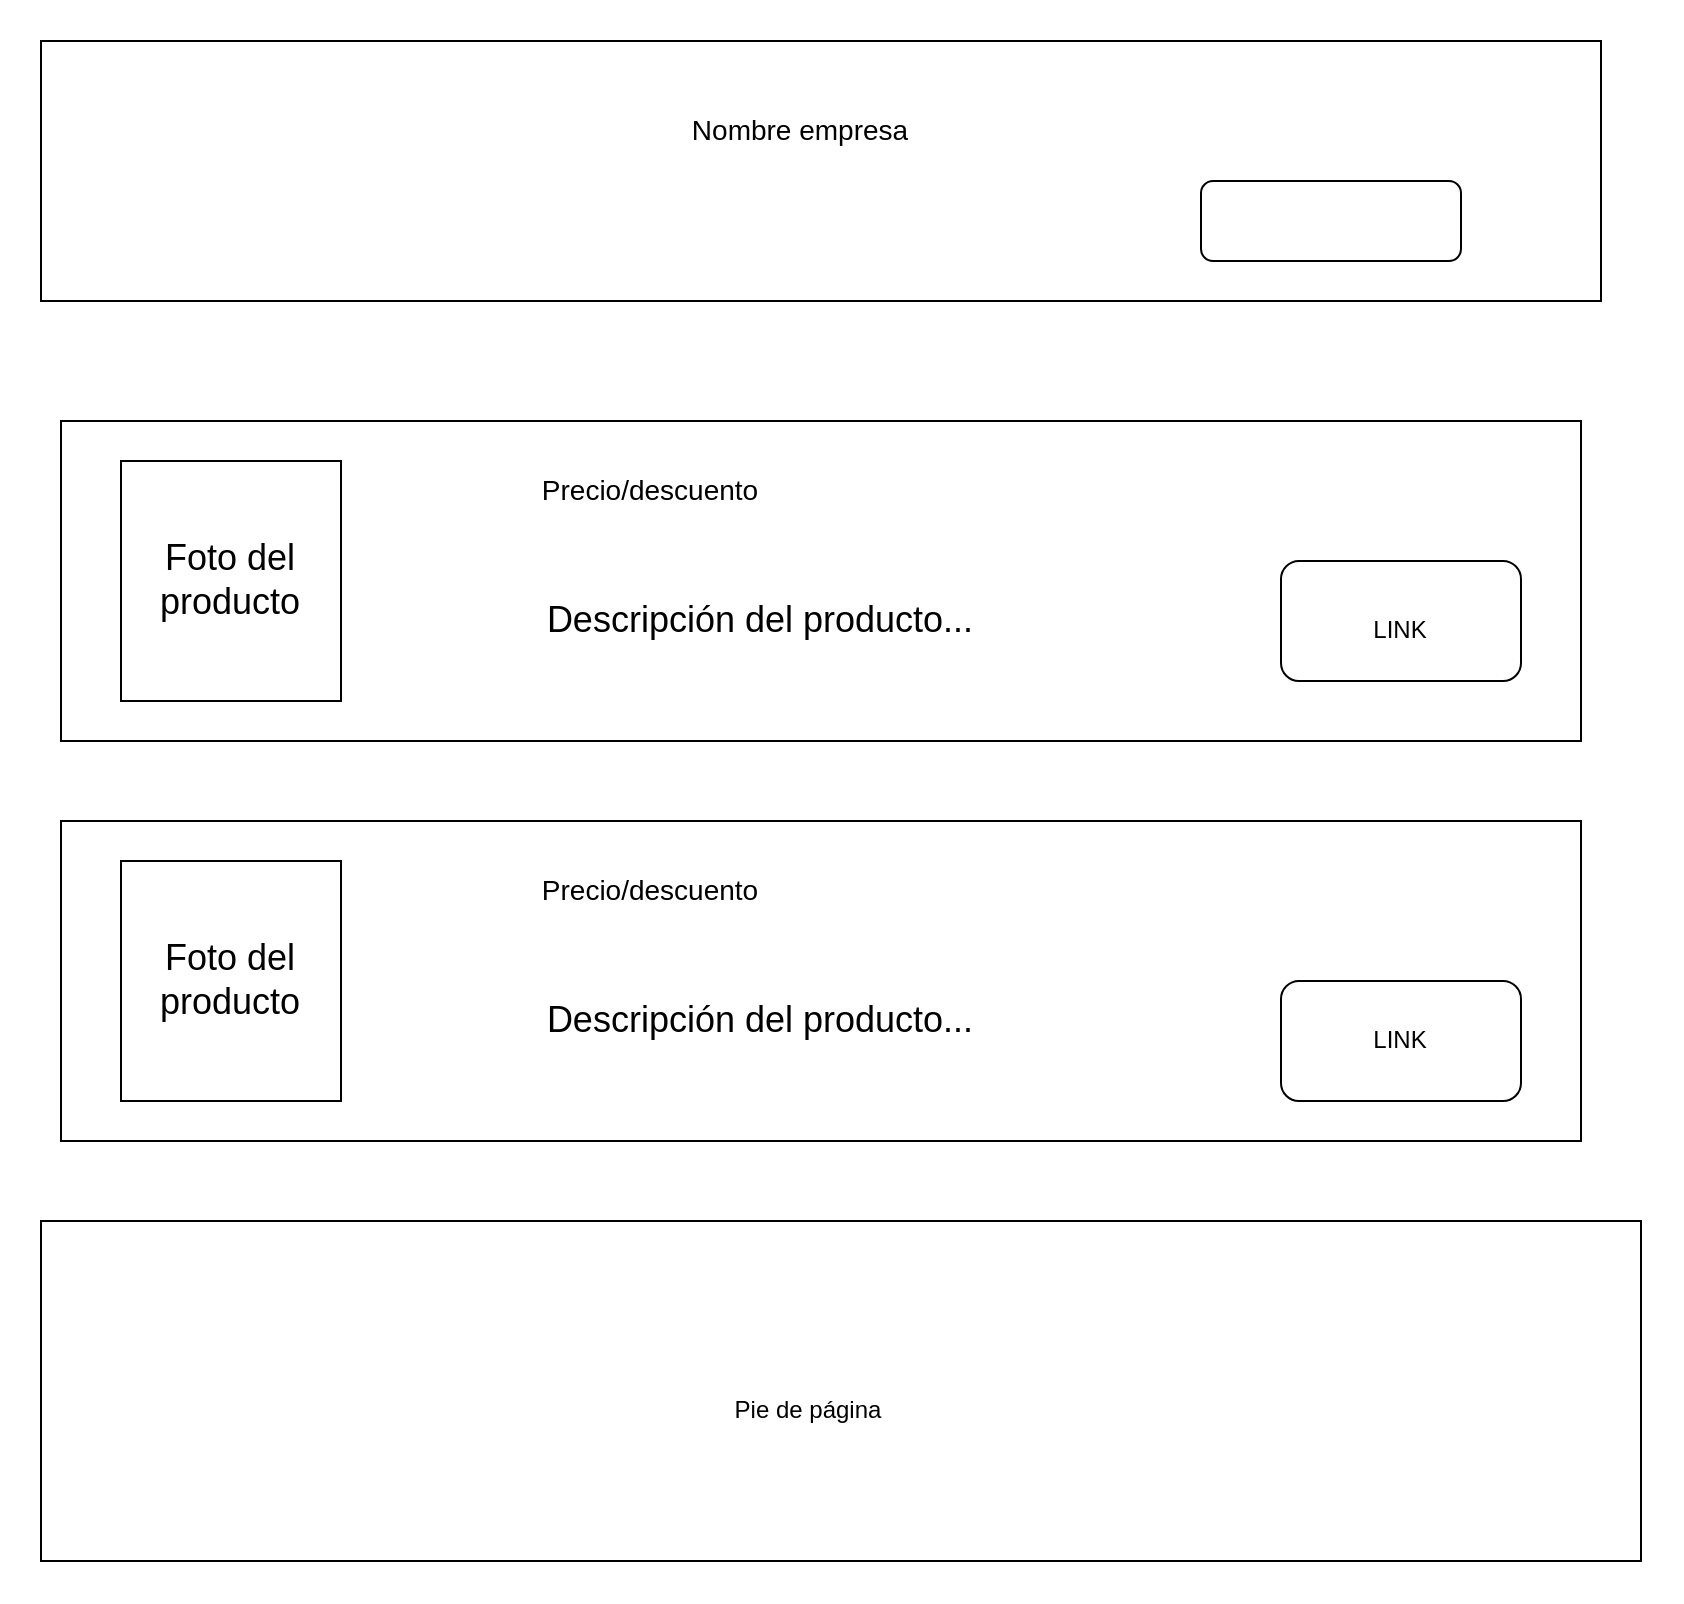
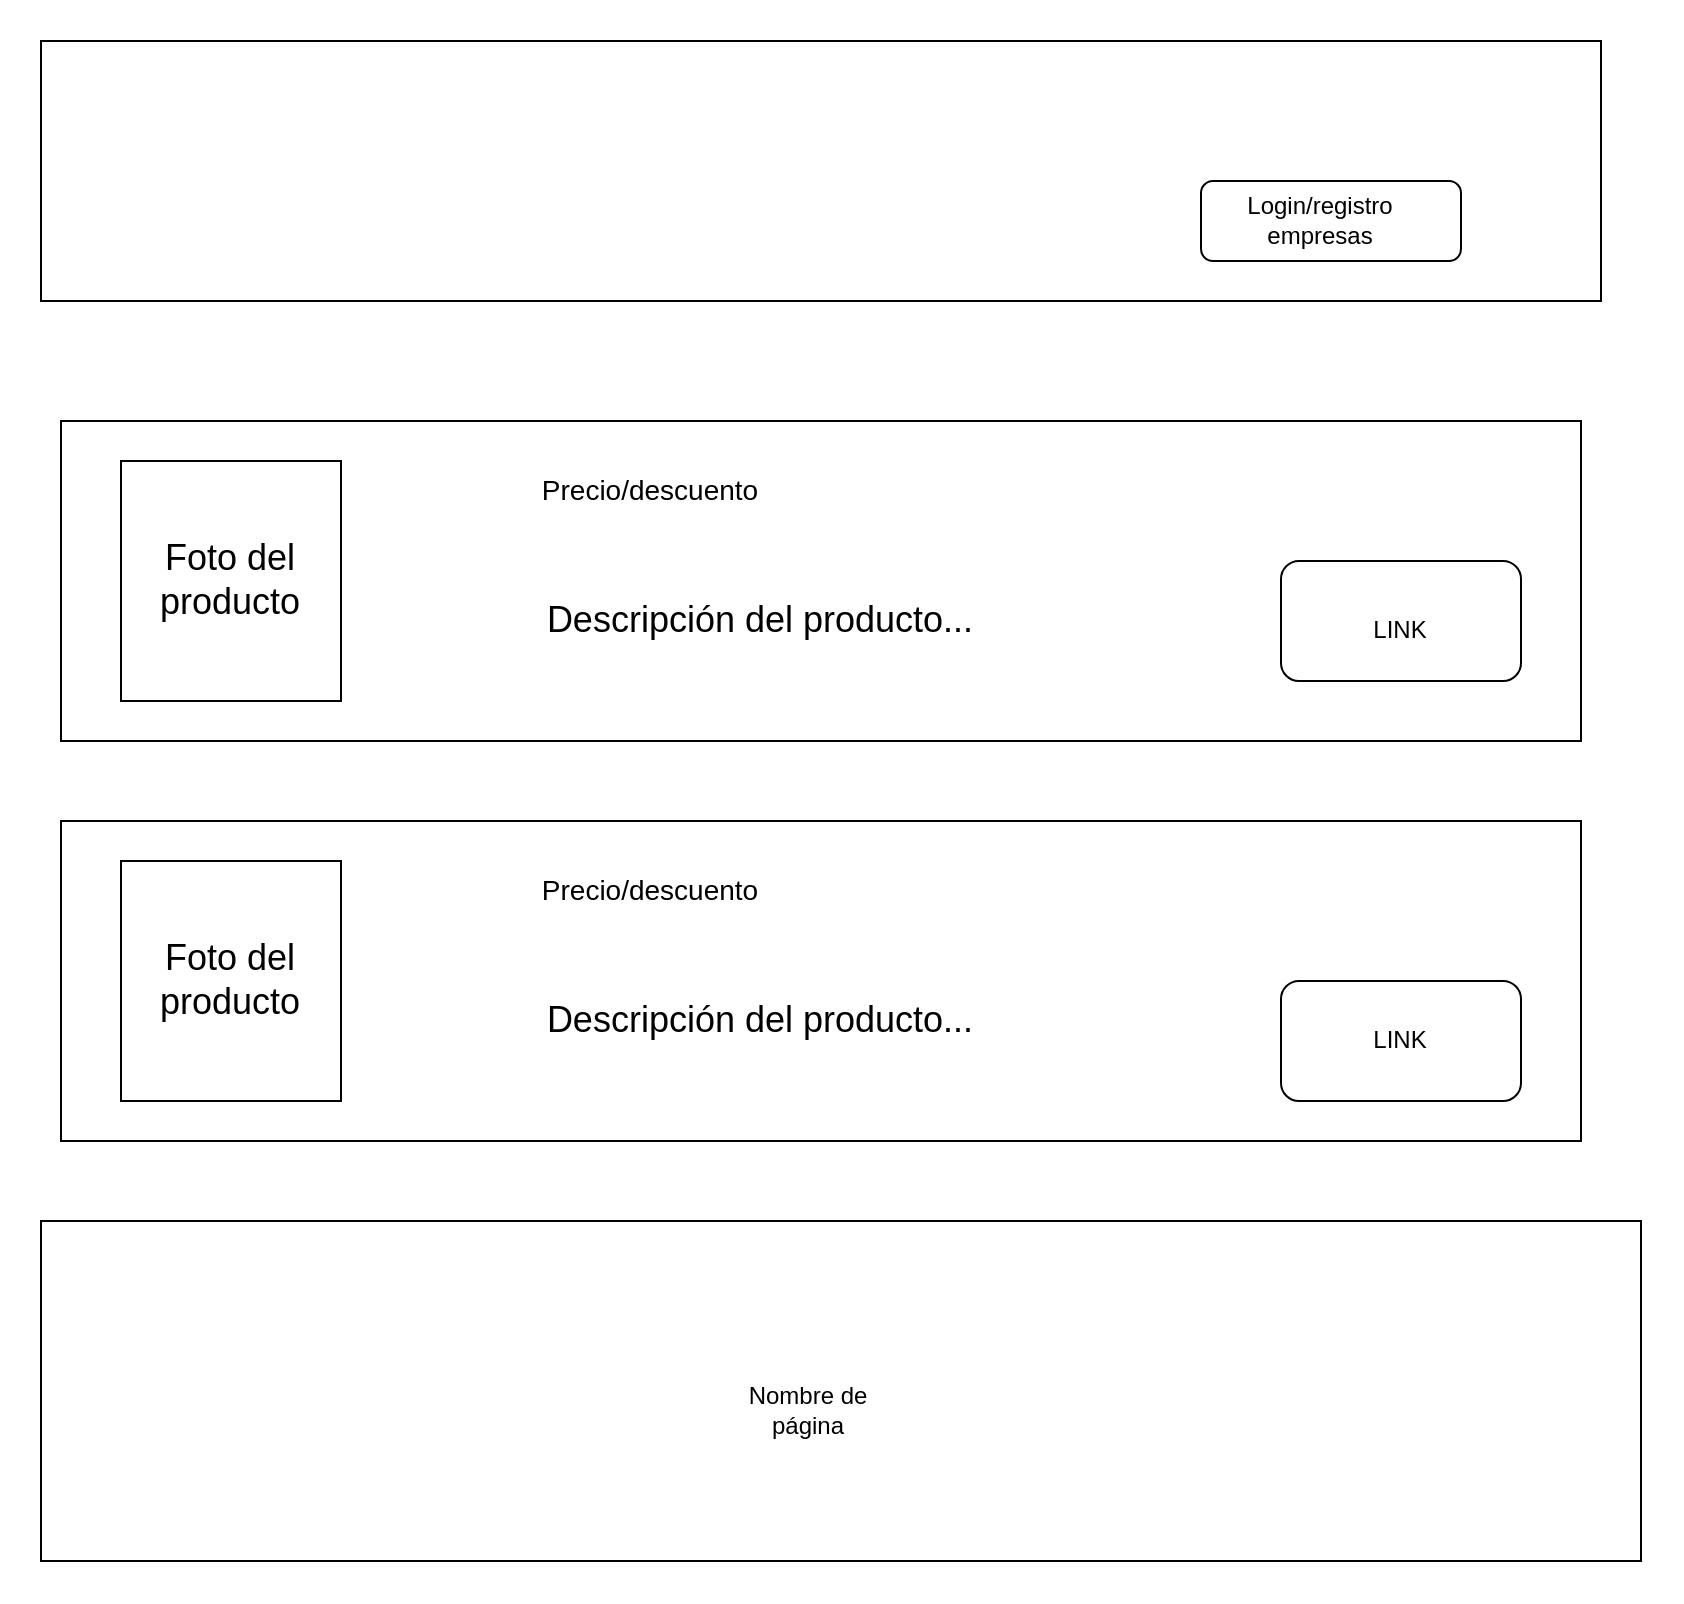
  <mxCell id="0" />
  <mxCell id="1" parent="0" />
  <mxCell id="2" value="" style="rounded=0;whiteSpace=wrap;html=1;" vertex="1" parent="1"><mxGeometry x="20" y="20" width="780" height="130" as="geometry" /></mxCell>
- <mxCell id="3" value="&lt;font style=&quot;vertical-align: inherit;&quot;&gt;&lt;font style=&quot;vertical-align: inherit; font-size: 14px;&quot;&gt;Nombre empresa&lt;/font&gt;&lt;/font&gt;" style="text;html=1;strokeColor=none;fillColor=none;align=center;verticalAlign=middle;whiteSpace=wrap;rounded=0;" vertex="1" parent="1"><mxGeometry x="342" y="50" width="116" height="30" as="geometry" /></mxCell>
  <mxCell id="4" value="" style="rounded=1;whiteSpace=wrap;html=1;" vertex="1" parent="1"><mxGeometry x="600" y="90" width="130" height="40" as="geometry" /></mxCell>
+ <mxCell id="5" value="&lt;font style=&quot;vertical-align: inherit;&quot;&gt;&lt;font style=&quot;vertical-align: inherit;&quot;&gt;Login/registro empresas&lt;/font&gt;&lt;/font&gt;" style="text;html=1;strokeColor=none;fillColor=none;align=center;verticalAlign=middle;whiteSpace=wrap;rounded=0;" vertex="1" parent="1"><mxGeometry x="630" y="95" width="60" height="30" as="geometry" /></mxCell>
  <mxCell id="6" value="" style="rounded=0;whiteSpace=wrap;html=1;" vertex="1" parent="1"><mxGeometry x="30" y="210" width="760" height="160" as="geometry" /></mxCell>
  <mxCell id="7" value="" style="rounded=0;whiteSpace=wrap;html=1;" vertex="1" parent="1"><mxGeometry x="60" y="230" width="110" height="120" as="geometry" /></mxCell>
  <mxCell id="8" value="&lt;font style=&quot;font-size: 18px;&quot;&gt;Descripción del producto...&lt;/font&gt;" style="text;html=1;strokeColor=none;fillColor=none;align=center;verticalAlign=middle;whiteSpace=wrap;rounded=0;" vertex="1" parent="1"><mxGeometry x="200" y="290" width="360" height="40" as="geometry" /></mxCell>
  <mxCell id="9" value="&lt;font style=&quot;font-size: 14px;&quot;&gt;Precio/descuento&lt;/font&gt;" style="text;html=1;strokeColor=none;fillColor=none;align=center;verticalAlign=middle;whiteSpace=wrap;rounded=0;" vertex="1" parent="1"><mxGeometry x="240" y="230" width="170" height="30" as="geometry" /></mxCell>
  <mxCell id="10" value="&lt;font style=&quot;font-size: 18px;&quot;&gt;Foto del producto&lt;/font&gt;" style="text;html=1;strokeColor=none;fillColor=none;align=center;verticalAlign=middle;whiteSpace=wrap;rounded=0;" vertex="1" parent="1"><mxGeometry x="85" y="275" width="60" height="30" as="geometry" /></mxCell>
  <mxCell id="11" value="" style="rounded=0;whiteSpace=wrap;html=1;" vertex="1" parent="1"><mxGeometry x="30" y="410" width="760" height="160" as="geometry" /></mxCell>
  <mxCell id="12" value="" style="rounded=0;whiteSpace=wrap;html=1;" vertex="1" parent="1"><mxGeometry x="60" y="430" width="110" height="120" as="geometry" /></mxCell>
  <mxCell id="13" value="&lt;font style=&quot;font-size: 18px;&quot;&gt;Descripción del producto...&lt;/font&gt;" style="text;html=1;strokeColor=none;fillColor=none;align=center;verticalAlign=middle;whiteSpace=wrap;rounded=0;" vertex="1" parent="1"><mxGeometry x="200" y="490" width="360" height="40" as="geometry" /></mxCell>
  <mxCell id="14" value="&lt;font style=&quot;font-size: 14px;&quot;&gt;Precio/descuento&lt;/font&gt;" style="text;html=1;strokeColor=none;fillColor=none;align=center;verticalAlign=middle;whiteSpace=wrap;rounded=0;" vertex="1" parent="1"><mxGeometry x="240" y="430" width="170" height="30" as="geometry" /></mxCell>
  <mxCell id="15" value="&lt;font style=&quot;font-size: 18px;&quot;&gt;Foto del producto&lt;/font&gt;" style="text;html=1;strokeColor=none;fillColor=none;align=center;verticalAlign=middle;whiteSpace=wrap;rounded=0;" vertex="1" parent="1"><mxGeometry x="85" y="475" width="60" height="30" as="geometry" /></mxCell>
  <mxCell id="16" value="" style="rounded=0;whiteSpace=wrap;html=1;" vertex="1" parent="1"><mxGeometry x="20" y="610" width="800" height="170" as="geometry" /></mxCell>
- <mxCell id="17" value="&lt;font style=&quot;vertical-align: inherit;&quot;&gt;&lt;font style=&quot;vertical-align: inherit;&quot;&gt;&lt;font style=&quot;vertical-align: inherit;&quot;&gt;&lt;font style=&quot;vertical-align: inherit;&quot;&gt;Pie de página&lt;/font&gt;&lt;/font&gt;&lt;/font&gt;&lt;/font&gt;" style="text;html=1;strokeColor=none;fillColor=none;align=center;verticalAlign=middle;whiteSpace=wrap;rounded=0;" vertex="1" parent="1"><mxGeometry x="356" y="670" width="96" height="70" as="geometry" /></mxCell>
+ <mxCell id="17" value="&lt;font style=&quot;vertical-align: inherit;&quot;&gt;&lt;font style=&quot;vertical-align: inherit;&quot;&gt;&lt;font style=&quot;vertical-align: inherit;&quot;&gt;&lt;font style=&quot;vertical-align: inherit;&quot;&gt;Nombre de página&lt;/font&gt;&lt;/font&gt;&lt;/font&gt;&lt;/font&gt;" style="text;html=1;strokeColor=none;fillColor=none;align=center;verticalAlign=middle;whiteSpace=wrap;rounded=0;" vertex="1" parent="1"><mxGeometry x="356" y="670" width="96" height="70" as="geometry" /></mxCell>
  <mxCell id="18" value="LINK" style="rounded=1;whiteSpace=wrap;html=1;" vertex="1" parent="1"><mxGeometry x="640" y="490" width="120" height="60" as="geometry" /></mxCell>
  <mxCell id="19" value="" style="rounded=1;whiteSpace=wrap;html=1;" vertex="1" parent="1"><mxGeometry x="640" y="280" width="120" height="60" as="geometry" /></mxCell>
  <mxCell id="20" value="LINK" style="text;html=1;strokeColor=none;fillColor=none;align=center;verticalAlign=middle;whiteSpace=wrap;rounded=0;" vertex="1" parent="1"><mxGeometry x="670" y="300" width="60" height="30" as="geometry" /></mxCell>
